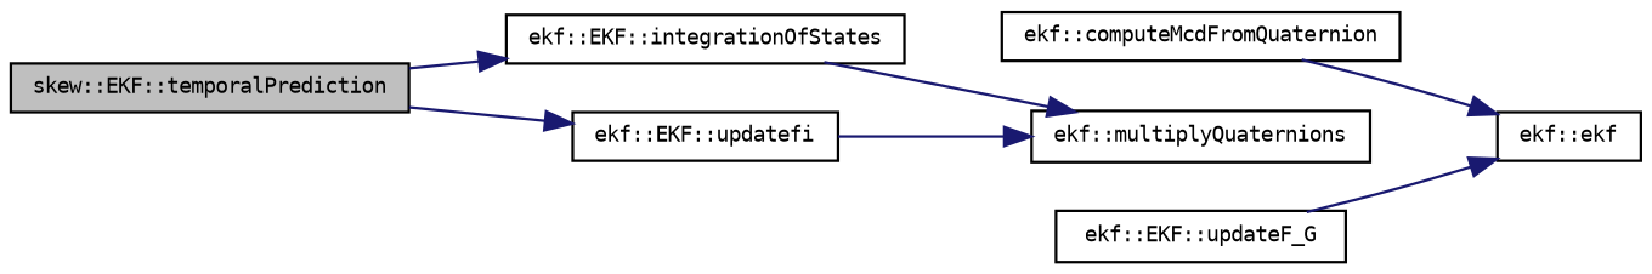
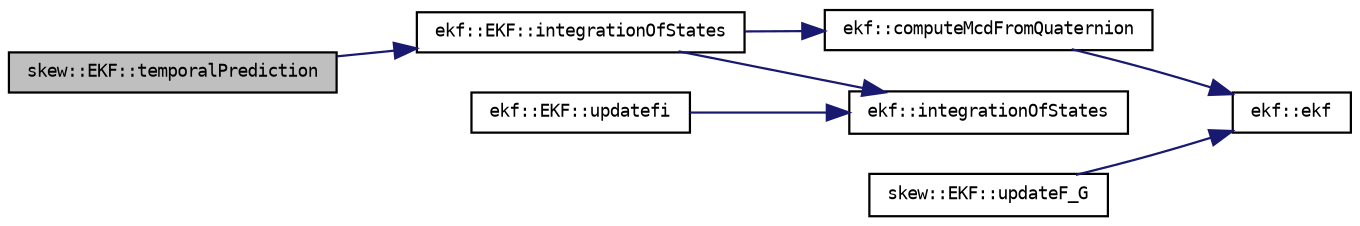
  digraph {
    rankdir=LR
    node [color=black fontname=DejaVuSansMono fontsize=8 shape=record]
    edge [color=midnightblue fontname=DejaVuSansMono fontsize=8 labelfontname=DejaVuSansMono labelfontsize=8 style=solid]
    n1 [fillcolor=grey75 fontcolor=black height=0.2 label="skew::EKF::temporalPrediction" style=filled width=0.4]
    n2 [height=0.2 label="ekf::EKF::integrationOfStates" width=0.4]
    n3 [height=0.2 label="ekf::EKF::updatefi" width=0.4]
    n4 [height=0.2 label="ekf::computeMcdFromQuaternion" width=0.4]
-   n5 [height=0.2 label="ekf::multiplyQuaternions" width=0.4]
+   n5 [height=0.2 label="ekf::integrationOfStates" width=0.4]
    n6 [height=0.2 label="ekf::ekf" width=0.4]
-   n7 [height=0.2 label="ekf::EKF::updateF_G" width=0.4]
+   n7 [height=0.2 label="skew::EKF::updateF_G" width=0.4]
    n1 -> n2
-   n1 -> n3
+   n2 -> n4
    n2 -> n5
    n3 -> n5
    n4 -> n6
    n7 -> n6
  }
